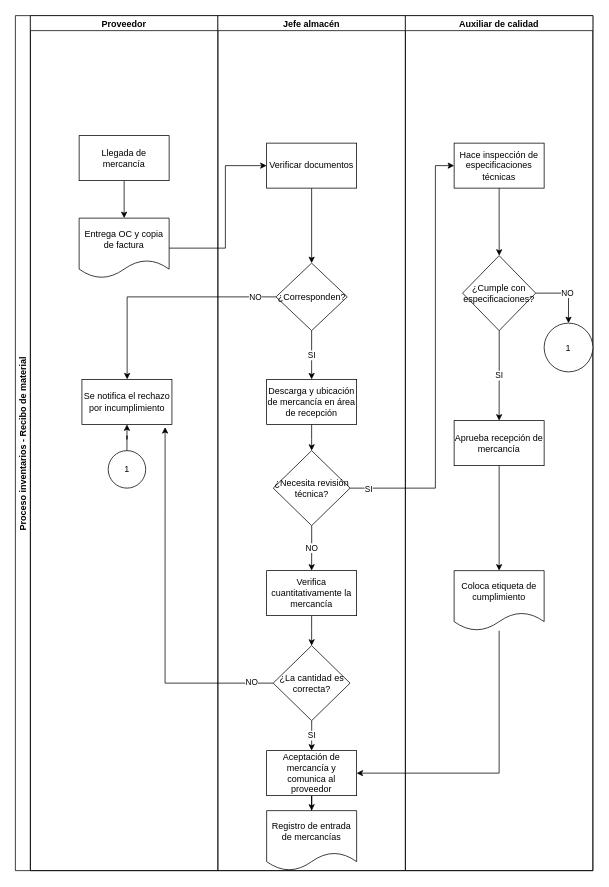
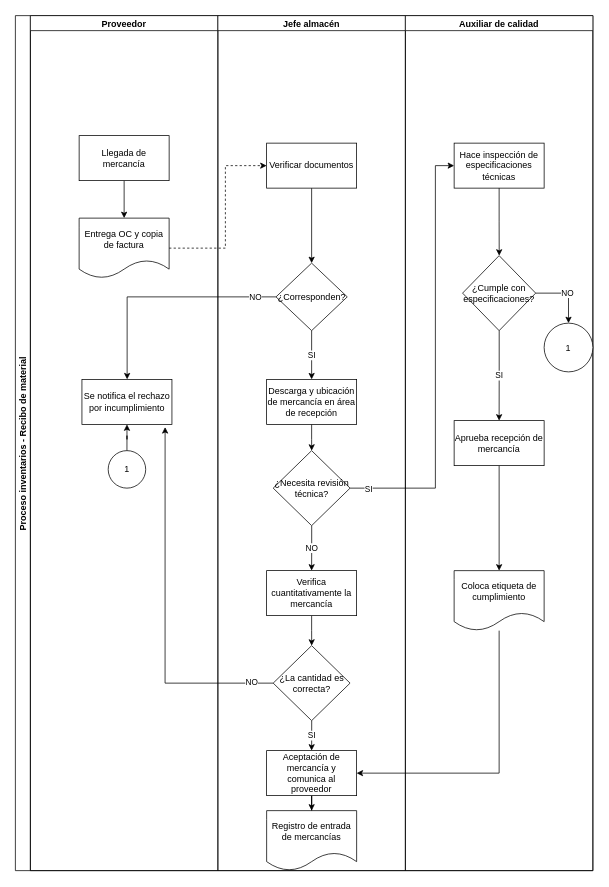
  <mxCell id="0" />
  <mxCell id="1" parent="0" />
  <mxCell id="2" value="Proceso inventarios - Recibo de material" style="swimlane;childLayout=stackLayout;resizeParent=1;resizeParentMax=0;startSize=20;horizontal=0;horizontalStack=1;" vertex="1" parent="1"><mxGeometry x="20" y="20" width="770" height="1140" as="geometry" /></mxCell>
  <mxCell id="3" value="Proveedor" style="swimlane;startSize=20;" vertex="1" parent="2"><mxGeometry x="20" width="250" height="1140" as="geometry" /></mxCell>
  <mxCell id="4" value="" style="edgeStyle=orthogonalEdgeStyle;rounded=0;orthogonalLoop=1;jettySize=auto;html=1;" edge="1" parent="3" source="5" target="6"><mxGeometry relative="1" as="geometry" /></mxCell>
  <mxCell id="5" value="Llegada de mercancía" style="whiteSpace=wrap;html=1;" vertex="1" parent="3"><mxGeometry x="65" y="160" width="120" height="60" as="geometry" /></mxCell>
  <mxCell id="6" value="Entrega OC y copia de factura" style="shape=document;whiteSpace=wrap;html=1;boundedLbl=1;" vertex="1" parent="3"><mxGeometry x="65" y="270" width="120" height="80" as="geometry" /></mxCell>
  <mxCell id="7" value="Se notifica el rechazo por incumplimiento" style="whiteSpace=wrap;html=1;" vertex="1" parent="3"><mxGeometry x="68.75" y="485" width="120" height="60" as="geometry" /></mxCell>
  <mxCell id="8" value="" style="edgeStyle=orthogonalEdgeStyle;rounded=0;orthogonalLoop=1;jettySize=auto;html=1;" edge="1" parent="3" source="9" target="7"><mxGeometry relative="1" as="geometry" /></mxCell>
  <mxCell id="9" value="1" style="ellipse;whiteSpace=wrap;html=1;aspect=fixed;" vertex="1" parent="3"><mxGeometry x="103.75" y="580" width="50" height="50" as="geometry" /></mxCell>
  <mxCell id="10" value="Jefe almacén" style="swimlane;startSize=20;" vertex="1" parent="2"><mxGeometry x="270" width="250" height="1140" as="geometry" /></mxCell>
  <mxCell id="11" value="" style="edgeStyle=orthogonalEdgeStyle;rounded=0;orthogonalLoop=1;jettySize=auto;html=1;" edge="1" parent="10" source="12" target="13"><mxGeometry relative="1" as="geometry" /></mxCell>
  <mxCell id="12" value="Verificar documentos" style="whiteSpace=wrap;html=1;" vertex="1" parent="10"><mxGeometry x="65" y="170" width="120" height="60" as="geometry" /></mxCell>
  <mxCell id="13" value="¿Corresponden?" style="rhombus;whiteSpace=wrap;html=1;" vertex="1" parent="10"><mxGeometry x="77.5" y="330" width="95" height="90" as="geometry" /></mxCell>
  <mxCell id="14" value="" style="edgeStyle=orthogonalEdgeStyle;rounded=0;orthogonalLoop=1;jettySize=auto;html=1;" edge="1" parent="10" source="15" target="18"><mxGeometry relative="1" as="geometry" /></mxCell>
  <mxCell id="15" value="Descarga y ubicación de mercancía en área de recepción" style="whiteSpace=wrap;html=1;" vertex="1" parent="10"><mxGeometry x="65" y="485" width="120" height="60" as="geometry" /></mxCell>
  <mxCell id="16" value="SI" style="edgeStyle=orthogonalEdgeStyle;rounded=0;orthogonalLoop=1;jettySize=auto;html=1;" edge="1" parent="10" source="13" target="15"><mxGeometry relative="1" as="geometry" /></mxCell>
  <mxCell id="17" value="NO" style="edgeStyle=orthogonalEdgeStyle;rounded=0;orthogonalLoop=1;jettySize=auto;html=1;" edge="1" parent="10" source="18" target="20"><mxGeometry relative="1" as="geometry" /></mxCell>
  <mxCell id="18" value="¿Necesita revisión técnica?" style="rhombus;whiteSpace=wrap;html=1;" vertex="1" parent="10"><mxGeometry x="73.75" y="580" width="102.5" height="100" as="geometry" /></mxCell>
  <mxCell id="19" value="" style="edgeStyle=orthogonalEdgeStyle;rounded=0;orthogonalLoop=1;jettySize=auto;html=1;" edge="1" parent="10" source="20" target="22"><mxGeometry relative="1" as="geometry" /></mxCell>
  <mxCell id="20" value="Verifica cuantitativamente la mercancía" style="whiteSpace=wrap;html=1;" vertex="1" parent="10"><mxGeometry x="65" y="740" width="120" height="60" as="geometry" /></mxCell>
  <mxCell id="21" value="SI" style="edgeStyle=orthogonalEdgeStyle;rounded=0;orthogonalLoop=1;jettySize=auto;html=1;" edge="1" parent="10" source="22" target="24"><mxGeometry relative="1" as="geometry" /></mxCell>
  <mxCell id="22" value="¿La cantidad es correcta?" style="rhombus;whiteSpace=wrap;html=1;" vertex="1" parent="10"><mxGeometry x="73.75" y="840" width="102.5" height="100" as="geometry" /></mxCell>
  <mxCell id="23" value="" style="edgeStyle=orthogonalEdgeStyle;rounded=0;orthogonalLoop=1;jettySize=auto;html=1;" edge="1" parent="10" source="24" target="25"><mxGeometry relative="1" as="geometry" /></mxCell>
  <mxCell id="24" value="Aceptación de mercancía y comunica al proveedor" style="whiteSpace=wrap;html=1;" vertex="1" parent="10"><mxGeometry x="65" y="980" width="120" height="60" as="geometry" /></mxCell>
  <mxCell id="25" value="Registro de entrada de mercancías" style="shape=document;whiteSpace=wrap;html=1;boundedLbl=1;" vertex="1" parent="10"><mxGeometry x="65" y="1060" width="120" height="80" as="geometry" /></mxCell>
  <mxCell id="26" value="Auxiliar de calidad" style="swimlane;startSize=20;" vertex="1" parent="2"><mxGeometry x="520" width="250" height="1140" as="geometry" /></mxCell>
  <mxCell id="27" value="Hace inspección de especificaciones técnicas" style="whiteSpace=wrap;html=1;" vertex="1" parent="26"><mxGeometry x="65" y="170" width="120" height="60" as="geometry" /></mxCell>
  <mxCell id="28" value="NO" style="edgeStyle=orthogonalEdgeStyle;rounded=0;orthogonalLoop=1;jettySize=auto;html=1;entryX=0.5;entryY=0;entryDx=0;entryDy=0;" edge="1" parent="26" source="29" target="31"><mxGeometry relative="1" as="geometry"><Array as="points"><mxPoint x="218" y="370" /></Array></mxGeometry></mxCell>
  <mxCell id="29" value="¿Cumple con especificaciones?" style="rhombus;whiteSpace=wrap;html=1;" vertex="1" parent="26"><mxGeometry x="76.25" y="320" width="97.5" height="100" as="geometry" /></mxCell>
  <mxCell id="30" value="" style="edgeStyle=orthogonalEdgeStyle;rounded=0;orthogonalLoop=1;jettySize=auto;html=1;" edge="1" parent="26" source="27" target="29"><mxGeometry relative="1" as="geometry" /></mxCell>
  <mxCell id="31" value="1" style="ellipse;whiteSpace=wrap;html=1;aspect=fixed;" vertex="1" parent="26"><mxGeometry x="185" y="410" width="65" height="65" as="geometry" /></mxCell>
  <mxCell id="32" value="Coloca etiqueta de cumplimiento" style="shape=document;whiteSpace=wrap;html=1;boundedLbl=1;" vertex="1" parent="26"><mxGeometry x="65" y="740" width="120" height="80" as="geometry" /></mxCell>
  <mxCell id="33" value="NO" style="edgeStyle=orthogonalEdgeStyle;rounded=0;orthogonalLoop=1;jettySize=auto;html=1;exitX=0;exitY=0.5;exitDx=0;exitDy=0;" edge="1" parent="2" source="13" target="7"><mxGeometry x="-0.819" relative="1" as="geometry"><Array as="points"><mxPoint x="149" y="375" /></Array><mxPoint as="offset" /></mxGeometry></mxCell>
- <mxCell id="34" style="edgeStyle=orthogonalEdgeStyle;rounded=0;orthogonalLoop=1;jettySize=auto;html=1;exitX=1;exitY=0.5;exitDx=0;exitDy=0;entryX=0;entryY=0.5;entryDx=0;entryDy=0;" edge="1" parent="2" source="6" target="12"><mxGeometry relative="1" as="geometry"><Array as="points"><mxPoint x="280" y="310" /><mxPoint x="280" y="200" /></Array></mxGeometry></mxCell>
+ <mxCell id="34" style="edgeStyle=orthogonalEdgeStyle;rounded=0;orthogonalLoop=1;jettySize=auto;html=1;exitX=1;exitY=0.5;exitDx=0;exitDy=0;entryX=0;entryY=0.5;entryDx=0;entryDy=0;dashed=1;" edge="1" parent="2" source="6" target="12"><mxGeometry relative="1" as="geometry"><Array as="points"><mxPoint x="280" y="310" /><mxPoint x="280" y="200" /></Array></mxGeometry></mxCell>
  <mxCell id="35" value="" style="edgeStyle=orthogonalEdgeStyle;rounded=0;orthogonalLoop=1;jettySize=auto;html=1;" edge="1" parent="2" source="18" target="27"><mxGeometry relative="1" as="geometry"><Array as="points"><mxPoint x="560" y="630" /><mxPoint x="560" y="200" /></Array></mxGeometry></mxCell>
  <mxCell id="36" value="SI" style="edgeLabel;html=1;align=center;verticalAlign=middle;resizable=0;points=[];" vertex="1" connectable="0" parent="35"><mxGeometry x="-0.755" y="-1" relative="1" as="geometry"><mxPoint x="-46" y="-1" as="offset" /></mxGeometry></mxCell>
  <mxCell id="37" style="edgeStyle=orthogonalEdgeStyle;rounded=0;orthogonalLoop=1;jettySize=auto;html=1;entryX=0.924;entryY=1.061;entryDx=0;entryDy=0;entryPerimeter=0;" edge="1" parent="2" source="22" target="7"><mxGeometry relative="1" as="geometry" /></mxCell>
  <mxCell id="38" value="NO" style="edgeLabel;html=1;align=center;verticalAlign=middle;resizable=0;points=[];" vertex="1" connectable="0" parent="37"><mxGeometry x="-0.879" y="-2" relative="1" as="geometry"><mxPoint as="offset" /></mxGeometry></mxCell>
  <mxCell id="39" style="edgeStyle=orthogonalEdgeStyle;rounded=0;orthogonalLoop=1;jettySize=auto;html=1;entryX=1;entryY=0.5;entryDx=0;entryDy=0;" edge="1" parent="2" source="32" target="24"><mxGeometry relative="1" as="geometry"><Array as="points"><mxPoint x="645" y="1010" /></Array></mxGeometry></mxCell>
  <mxCell id="40" value="" style="edgeStyle=orthogonalEdgeStyle;rounded=0;orthogonalLoop=1;jettySize=auto;html=1;" edge="1" parent="1" source="41" target="32"><mxGeometry relative="1" as="geometry" /></mxCell>
  <mxCell id="41" value="Aprueba recepción de mercancía" style="whiteSpace=wrap;html=1;" vertex="1" parent="1"><mxGeometry x="605" y="560" width="120" height="60" as="geometry" /></mxCell>
  <mxCell id="42" value="SI" style="edgeStyle=orthogonalEdgeStyle;rounded=0;orthogonalLoop=1;jettySize=auto;html=1;" edge="1" parent="1" source="29" target="41"><mxGeometry relative="1" as="geometry" /></mxCell>
